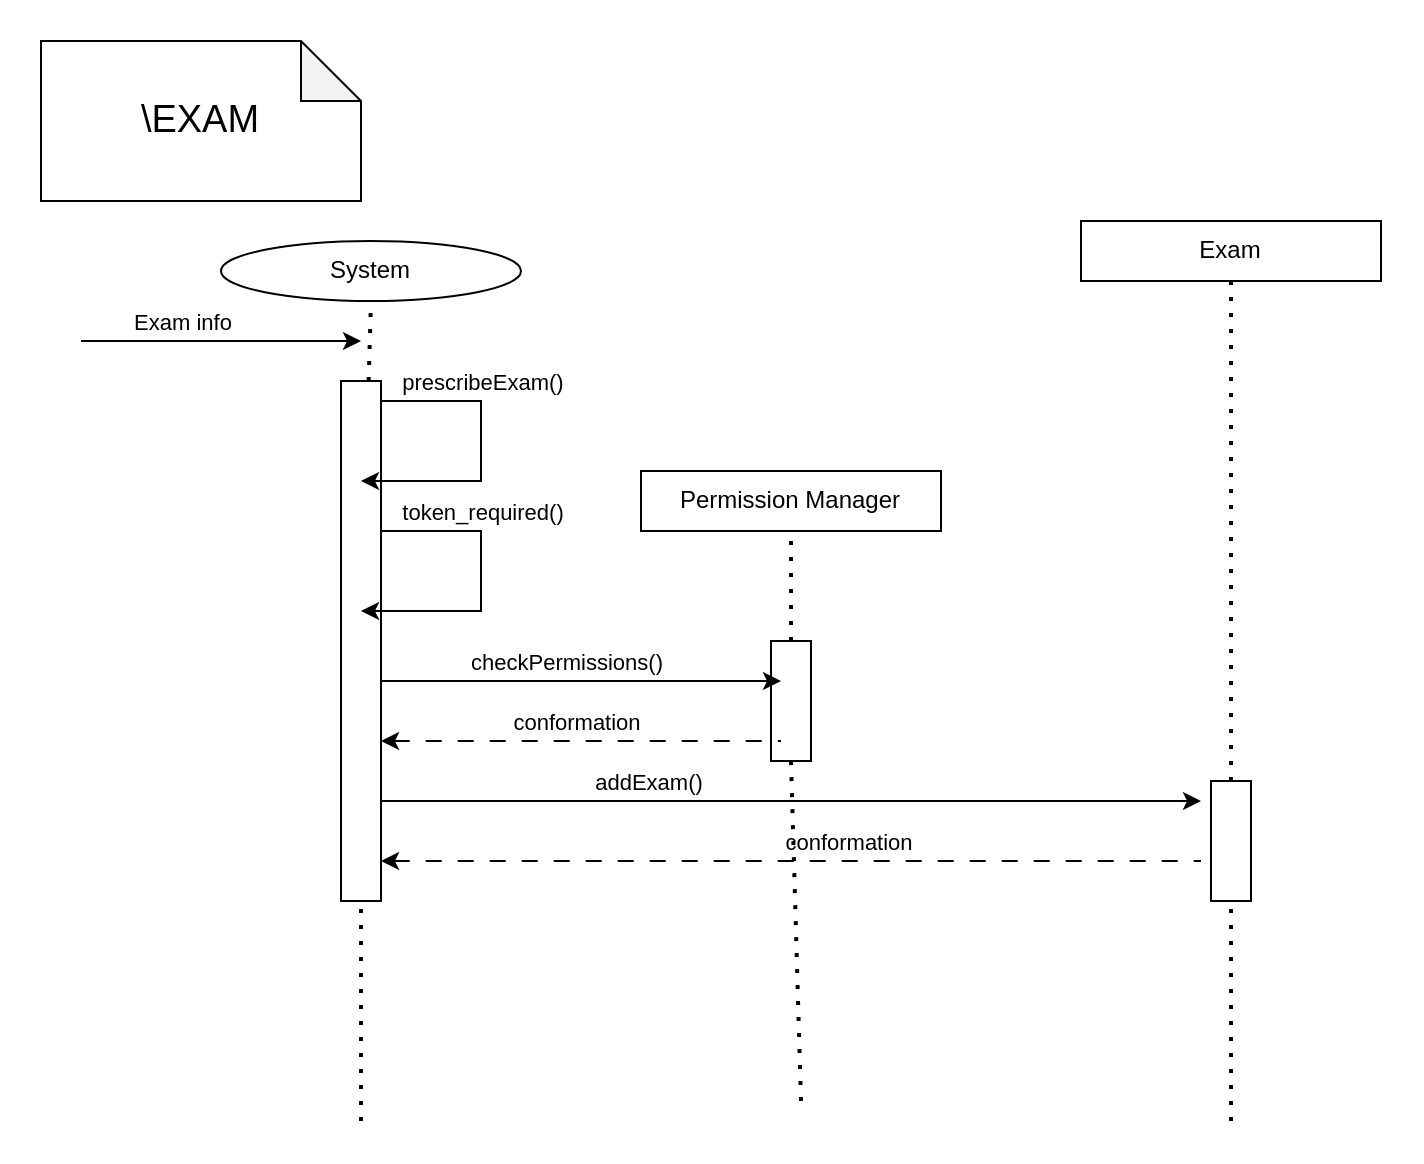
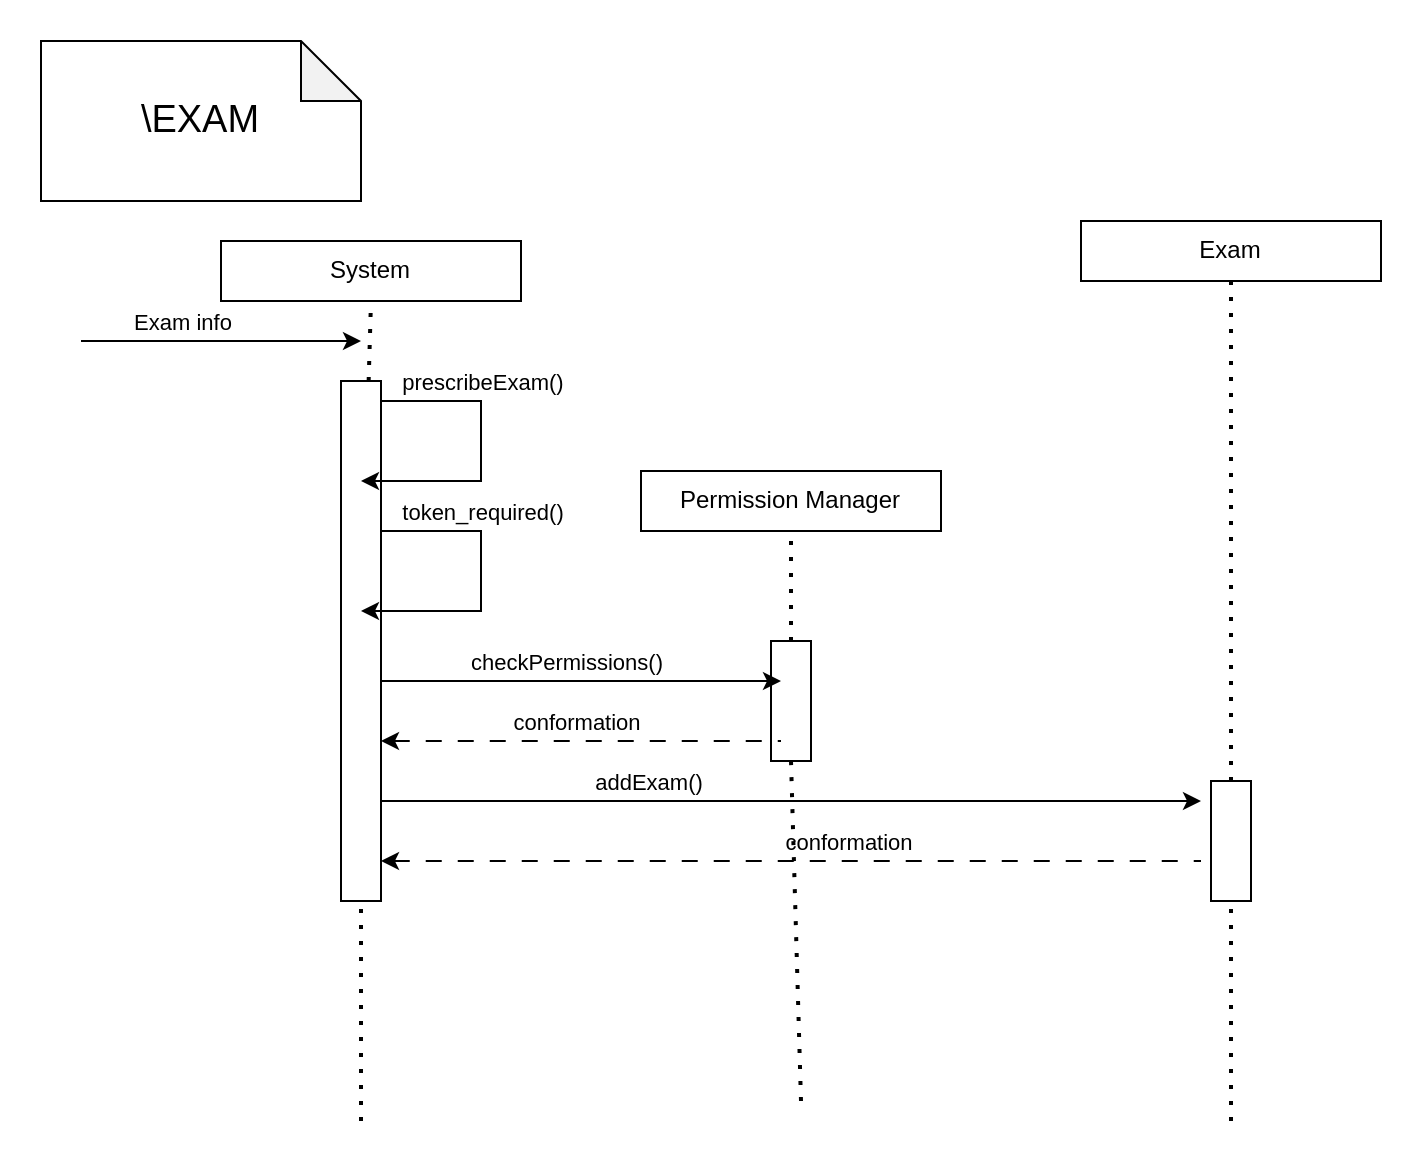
  <mxCell id="0" />
  <mxCell id="1" parent="0" />
  <mxCell id="2" value="" style="rounded=0;whiteSpace=wrap;html=1;" vertex="1" parent="1"><mxGeometry x="385" y="320" width="20" height="60" as="geometry" /></mxCell>
  <mxCell id="3" value="" style="rounded=0;whiteSpace=wrap;html=1;" vertex="1" parent="1"><mxGeometry x="170" y="190" width="20" height="260" as="geometry" /></mxCell>
- <mxCell id="4" value="System" style="ellipse;whiteSpace=wrap;html=1;" vertex="1" parent="1"><mxGeometry x="110" y="120" width="150" height="30" as="geometry" /></mxCell>
+ <mxCell id="4" value="System" style="rounded=0;whiteSpace=wrap;html=1;" vertex="1" parent="1"><mxGeometry x="110" y="120" width="150" height="30" as="geometry" /></mxCell>
  <mxCell id="5" value="" style="endArrow=none;dashed=1;html=1;dashPattern=1 3;strokeWidth=2;rounded=0;entryX=0.5;entryY=1;entryDx=0;entryDy=0;" edge="1" parent="1" source="3" target="4"><mxGeometry width="50" height="50" relative="1" as="geometry"><mxPoint x="185" y="610" as="sourcePoint" /><mxPoint x="450" y="290" as="targetPoint" /></mxGeometry></mxCell>
  <mxCell id="6" value="&lt;font style=&quot;font-size: 19px;&quot;&gt;\EXAM&lt;/font&gt;" style="shape=note;whiteSpace=wrap;html=1;backgroundOutline=1;darkOpacity=0.05;" vertex="1" parent="1"><mxGeometry x="20" y="20" width="160" height="80" as="geometry" /></mxCell>
  <mxCell id="7" value="" style="endArrow=classic;html=1;rounded=0;" edge="1" parent="1"><mxGeometry width="50" height="50" relative="1" as="geometry"><mxPoint x="40" y="170" as="sourcePoint" /><mxPoint x="180" y="170" as="targetPoint" /></mxGeometry></mxCell>
  <mxCell id="8" value="Exam info" style="edgeLabel;html=1;align=center;verticalAlign=middle;resizable=0;points=[];" vertex="1" connectable="0" parent="7"><mxGeometry x="-0.612" y="-2" relative="1" as="geometry"><mxPoint x="23" y="-12" as="offset" /></mxGeometry></mxCell>
  <mxCell id="9" value="" style="endArrow=classic;html=1;rounded=0;" edge="1" parent="1"><mxGeometry width="50" height="50" relative="1" as="geometry"><mxPoint x="190" y="200" as="sourcePoint" /><mxPoint x="180" y="240" as="targetPoint" /><Array as="points"><mxPoint x="240" y="200" /><mxPoint x="240" y="240" /></Array></mxGeometry></mxCell>
  <mxCell id="10" value="prescribeExam()" style="edgeLabel;html=1;align=center;verticalAlign=middle;resizable=0;points=[];" vertex="1" connectable="0" parent="9"><mxGeometry x="-0.612" y="-2" relative="1" as="geometry"><mxPoint x="21" y="-12" as="offset" /></mxGeometry></mxCell>
  <mxCell id="11" value="" style="endArrow=classic;html=1;rounded=0;" edge="1" parent="1"><mxGeometry width="50" height="50" relative="1" as="geometry"><mxPoint x="190" y="400" as="sourcePoint" /><mxPoint x="600" y="400" as="targetPoint" /></mxGeometry></mxCell>
  <mxCell id="12" value="addExam()" style="edgeLabel;html=1;align=center;verticalAlign=middle;resizable=0;points=[];" vertex="1" connectable="0" parent="11"><mxGeometry x="-0.612" y="-2" relative="1" as="geometry"><mxPoint x="53" y="-12" as="offset" /></mxGeometry></mxCell>
  <mxCell id="13" value="" style="endArrow=none;html=1;rounded=0;dashed=1;dashPattern=8 8;startArrow=classic;startFill=1;endFill=0;" edge="1" parent="1"><mxGeometry width="50" height="50" relative="1" as="geometry"><mxPoint x="190" y="430" as="sourcePoint" /><mxPoint x="600" y="430" as="targetPoint" /></mxGeometry></mxCell>
  <mxCell id="14" value="conformation" style="edgeLabel;html=1;align=center;verticalAlign=middle;resizable=0;points=[];" vertex="1" connectable="0" parent="13"><mxGeometry x="0.297" y="2" relative="1" as="geometry"><mxPoint x="-33" y="-8" as="offset" /></mxGeometry></mxCell>
  <mxCell id="15" value="" style="endArrow=none;dashed=1;html=1;dashPattern=1 3;strokeWidth=2;rounded=0;entryX=0.5;entryY=1;entryDx=0;entryDy=0;" edge="1" parent="1" target="3"><mxGeometry width="50" height="50" relative="1" as="geometry"><mxPoint x="180" y="560" as="sourcePoint" /><mxPoint x="185" y="150" as="targetPoint" /></mxGeometry></mxCell>
  <mxCell id="16" value="Exam" style="rounded=0;whiteSpace=wrap;html=1;" vertex="1" parent="1"><mxGeometry x="540" y="110" width="150" height="30" as="geometry" /></mxCell>
  <mxCell id="17" value="" style="endArrow=none;dashed=1;html=1;dashPattern=1 3;strokeWidth=2;rounded=0;entryX=0.5;entryY=1;entryDx=0;entryDy=0;" edge="1" parent="1" source="19" target="16"><mxGeometry width="50" height="50" relative="1" as="geometry"><mxPoint x="615" y="660" as="sourcePoint" /><mxPoint x="610" y="260" as="targetPoint" /></mxGeometry></mxCell>
  <mxCell id="18" value="" style="endArrow=none;dashed=1;html=1;dashPattern=1 3;strokeWidth=2;rounded=0;entryX=0.5;entryY=1;entryDx=0;entryDy=0;" edge="1" parent="1" target="19"><mxGeometry width="50" height="50" relative="1" as="geometry"><mxPoint x="615" y="560" as="sourcePoint" /><mxPoint x="615" y="150" as="targetPoint" /></mxGeometry></mxCell>
  <mxCell id="19" value="" style="rounded=0;whiteSpace=wrap;html=1;" vertex="1" parent="1"><mxGeometry x="605" y="390" width="20" height="60" as="geometry" /></mxCell>
  <mxCell id="20" value="" style="endArrow=classic;html=1;rounded=0;" edge="1" parent="1"><mxGeometry width="50" height="50" relative="1" as="geometry"><mxPoint x="190" y="265" as="sourcePoint" /><mxPoint x="180" y="305" as="targetPoint" /><Array as="points"><mxPoint x="240" y="265" /><mxPoint x="240" y="305" /></Array></mxGeometry></mxCell>
  <mxCell id="21" value="token_required()" style="edgeLabel;html=1;align=center;verticalAlign=middle;resizable=0;points=[];" vertex="1" connectable="0" parent="20"><mxGeometry x="-0.612" y="-2" relative="1" as="geometry"><mxPoint x="21" y="-12" as="offset" /></mxGeometry></mxCell>
  <mxCell id="22" value="Permission Manager" style="rounded=0;whiteSpace=wrap;html=1;" vertex="1" parent="1"><mxGeometry x="320" y="235" width="150" height="30" as="geometry" /></mxCell>
  <mxCell id="23" value="" style="endArrow=none;dashed=1;html=1;dashPattern=1 3;strokeWidth=2;rounded=0;entryX=0.5;entryY=1;entryDx=0;entryDy=0;" edge="1" parent="1" target="22" source="2"><mxGeometry width="50" height="50" relative="1" as="geometry"><mxPoint x="400" y="610" as="sourcePoint" /><mxPoint x="390" y="260" as="targetPoint" /></mxGeometry></mxCell>
  <mxCell id="24" value="" style="endArrow=classic;html=1;rounded=0;" edge="1" parent="1"><mxGeometry width="50" height="50" relative="1" as="geometry"><mxPoint x="190" y="340" as="sourcePoint" /><mxPoint x="390" y="340" as="targetPoint" /></mxGeometry></mxCell>
  <mxCell id="25" value="checkPermissions()" style="edgeLabel;html=1;align=center;verticalAlign=middle;resizable=0;points=[];" vertex="1" connectable="0" parent="24"><mxGeometry x="-0.612" y="-2" relative="1" as="geometry"><mxPoint x="53" y="-12" as="offset" /></mxGeometry></mxCell>
  <mxCell id="26" value="" style="endArrow=none;html=1;rounded=0;dashed=1;dashPattern=8 8;startArrow=classic;startFill=1;endFill=0;" edge="1" parent="1"><mxGeometry width="50" height="50" relative="1" as="geometry"><mxPoint x="190" y="370" as="sourcePoint" /><mxPoint x="390" y="370" as="targetPoint" /></mxGeometry></mxCell>
  <mxCell id="27" value="conformation" style="edgeLabel;html=1;align=center;verticalAlign=middle;resizable=0;points=[];" vertex="1" connectable="0" parent="26"><mxGeometry x="0.297" y="2" relative="1" as="geometry"><mxPoint x="-33" y="-8" as="offset" /></mxGeometry></mxCell>
  <mxCell id="28" value="" style="endArrow=none;dashed=1;html=1;dashPattern=1 3;strokeWidth=2;rounded=0;entryX=0.5;entryY=1;entryDx=0;entryDy=0;" edge="1" parent="1" target="2"><mxGeometry width="50" height="50" relative="1" as="geometry"><mxPoint x="400" y="550" as="sourcePoint" /><mxPoint x="395" y="150" as="targetPoint" /></mxGeometry></mxCell>
